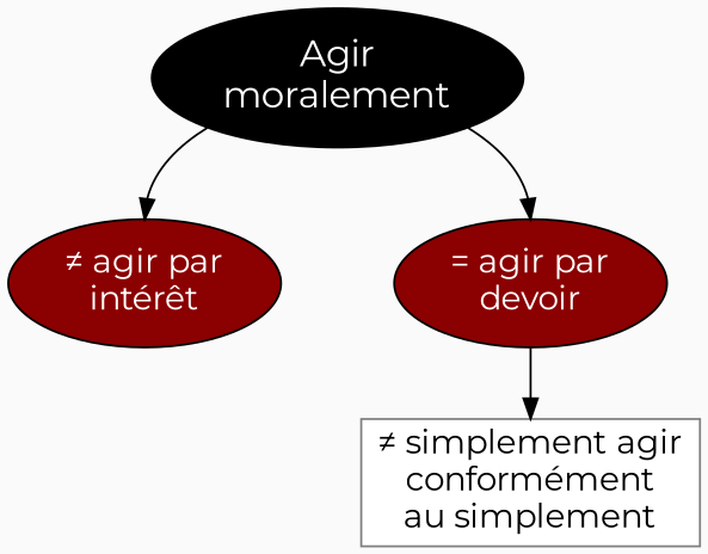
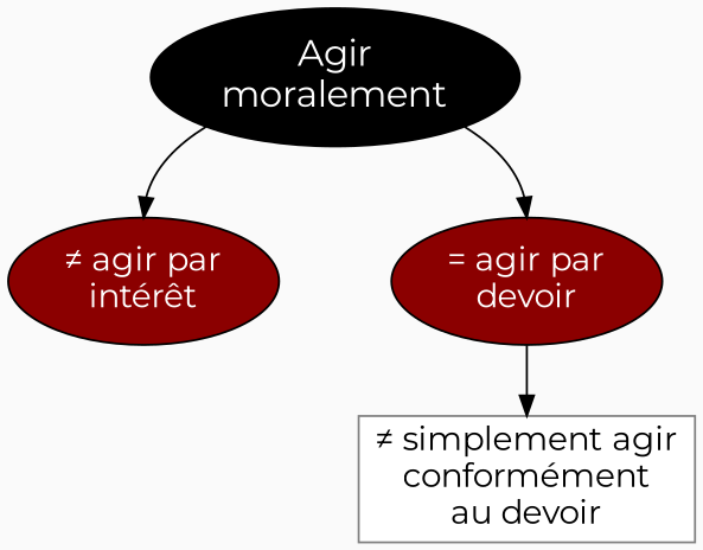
  digraph {
    bgcolor=grey98
    nodesep=0.2
    ranksep=0.1
    splines=true
    style=filled
    fontname=Montserrat
    node [fillcolor=red4 fontcolor=white fontsize=16 style=filled fontname=Montserrat]
    edge [minlen=4 fontname=Montserrat]
    n1 [label="≠ agir par\nintérêt"]
    n2 [label="= agir par\ndevoir"]
    n3 [fillcolor=12 fontsize=18 label="Agir\nmoralement"]
-   n4 [color=grey50 fillcolor=white fontcolor=black label="≠ simplement agir\nconformément\nau simplement" shape=box]
+   n4 [color=grey50 fillcolor=white fontcolor=black label="≠ simplement agir\nconformément\nau devoir" shape=box]
    subgraph sub_1 {
      rank=same
      n1
      n2
    }
    n1 -> n2 [style=invis]
    n2 -> n4
    n3 -> n1 [headport=n]
    n3 -> n2 [headport=n]
  }
